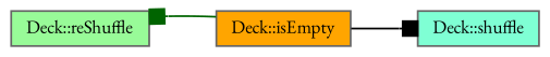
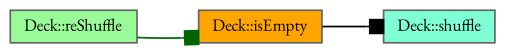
  digraph {
    fontname="EB Garamond"
    rankdir=LR
    node [color=grey40 fontname="EB Garamond" fontsize=10 shape=box style=filled]
    edge [arrowhead=box fontname="EB Garamond" fontsize=10 labelfontname=Helvetica labelfontsize=10 style=solid]
    n1 [color=gray40 fillcolor=palegreen fontcolor=black height=0.2 label="Deck::reShuffle" width=0.4]
    n2 [fillcolor=orange height=0.2 label="Deck::isEmpty" width=0.4]
    n3 [fillcolor=aquamarine height=0.2 label="Deck::shuffle" width=0.4]
-   n2 -> n1 [color=darkgreen]
+   n1 -> n2 [color=darkgreen]
    n2 -> n3 [color=black]
  }
